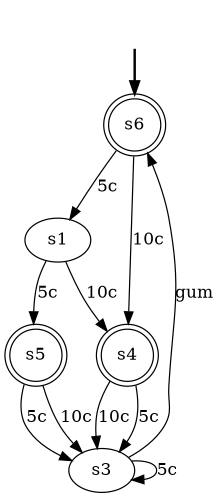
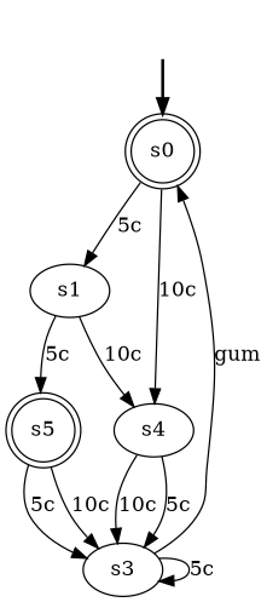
  digraph {
    fake [style=invisible]
-   s0 [root=true shape=doublecircle label=s6]
+   s0 [root=true shape=doublecircle]
    s1
-   s4 [shape=doublecircle]
+   s4
    n5 [label=s5 shape=doublecircle]
    s3
    fake -> s0 [style=bold]
    s0 -> s1 [label="5c"]
    s0 -> s4 [label="10c"]
    s1 -> s4 [label="10c"]
    s1 -> n5 [label="5c"]
    s4 -> s3 [label="5c"]
    s4 -> s3 [label="10c"]
    n5 -> s3 [label="10c"]
    n5 -> s3 [label="5c"]
    s3 -> s0 [label=gum]
    s3 -> s3 [label="5c"]
  }
